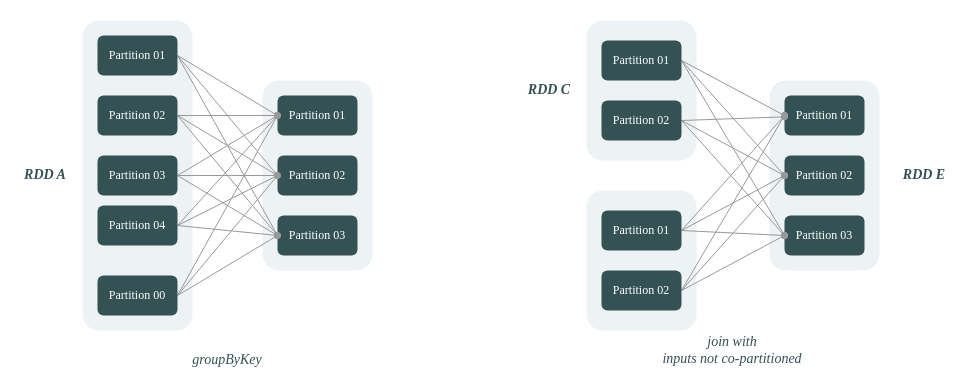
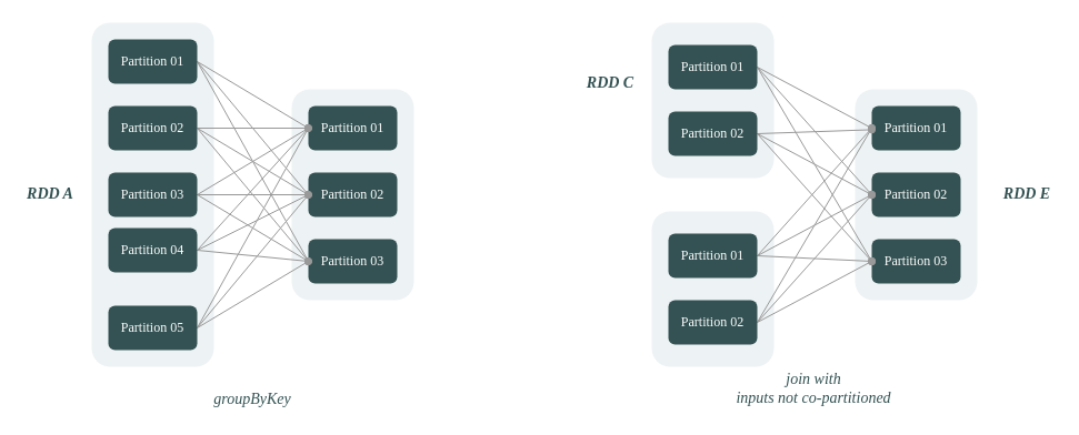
  <mxCell id="0" />
  <mxCell id="1" parent="0" />
  <mxCell id="2" value="" style="rounded=1;whiteSpace=wrap;html=1;fontFamily=Tahoma;fontSize=12;fontColor=#345253;strokeWidth=2;fillColor=#EDF2F4;strokeColor=none;" vertex="1" parent="1"><mxGeometry x="769" y="80" width="110" height="190" as="geometry" /></mxCell>
  <mxCell id="3" value="&lt;font color=&quot;#ffffff&quot;&gt;Partition 01&lt;/font&gt;" style="rounded=1;whiteSpace=wrap;html=1;fontFamily=Tahoma;fontSize=12;fontColor=#345253;strokeWidth=2;fillColor=#345253;strokeColor=none;" vertex="1" parent="1"><mxGeometry x="784" y="95" width="80" height="40" as="geometry" /></mxCell>
  <mxCell id="4" value="&lt;font color=&quot;#ffffff&quot;&gt;Partition 02&lt;/font&gt;" style="rounded=1;whiteSpace=wrap;html=1;fontFamily=Tahoma;fontSize=12;fontColor=#345253;strokeWidth=2;fillColor=#345253;strokeColor=none;" vertex="1" parent="1"><mxGeometry x="784" y="155" width="80" height="40" as="geometry" /></mxCell>
  <mxCell id="5" value="&lt;font color=&quot;#ffffff&quot;&gt;Partition 03&lt;/font&gt;" style="rounded=1;whiteSpace=wrap;html=1;fontFamily=Tahoma;fontSize=12;fontColor=#345253;strokeWidth=2;fillColor=#345253;strokeColor=none;" vertex="1" parent="1"><mxGeometry x="784" y="215" width="80" height="40" as="geometry" /></mxCell>
  <mxCell id="6" value="" style="rounded=1;whiteSpace=wrap;html=1;fontFamily=Tahoma;fontSize=12;fontColor=#345253;strokeWidth=2;fillColor=#EDF2F4;strokeColor=none;" parent="1" vertex="1"><mxGeometry x="262" y="80" width="110" height="190" as="geometry" /></mxCell>
  <mxCell id="7" value="" style="rounded=1;whiteSpace=wrap;html=1;fontFamily=Tahoma;fontSize=12;fontColor=#345253;strokeWidth=2;fillColor=#EDF2F4;strokeColor=none;" parent="1" vertex="1"><mxGeometry x="82" y="20" width="110" height="310" as="geometry" /></mxCell>
  <mxCell id="8" style="rounded=0;orthogonalLoop=1;jettySize=auto;html=1;entryX=0;entryY=0.5;entryDx=0;entryDy=0;strokeColor=#999999;exitX=1;exitY=0.5;exitDx=0;exitDy=0;endArrow=oval;endFill=1;" edge="1" parent="1" source="11" target="20"><mxGeometry relative="1" as="geometry" /></mxCell>
  <mxCell id="9" style="edgeStyle=none;rounded=0;orthogonalLoop=1;jettySize=auto;html=1;exitX=1;exitY=0.5;exitDx=0;exitDy=0;entryX=0;entryY=0.5;entryDx=0;entryDy=0;strokeColor=#999999;endArrow=oval;endFill=1;" edge="1" parent="1" source="11" target="21"><mxGeometry relative="1" as="geometry" /></mxCell>
  <mxCell id="10" style="edgeStyle=none;rounded=0;orthogonalLoop=1;jettySize=auto;html=1;exitX=1;exitY=0.5;exitDx=0;exitDy=0;entryX=0;entryY=0.5;entryDx=0;entryDy=0;strokeColor=#999999;endArrow=oval;endFill=1;" edge="1" parent="1" source="11" target="22"><mxGeometry relative="1" as="geometry" /></mxCell>
  <mxCell id="11" value="&lt;font color=&quot;#ffffff&quot;&gt;Partition 01&lt;/font&gt;" style="rounded=1;whiteSpace=wrap;html=1;fontFamily=Tahoma;fontSize=12;fontColor=#345253;strokeWidth=2;fillColor=#345253;strokeColor=none;" parent="1" vertex="1"><mxGeometry x="97" y="35" width="80" height="40" as="geometry" /></mxCell>
  <mxCell id="12" style="edgeStyle=none;rounded=0;orthogonalLoop=1;jettySize=auto;html=1;exitX=1;exitY=0.5;exitDx=0;exitDy=0;entryX=0;entryY=0.5;entryDx=0;entryDy=0;strokeColor=#999999;endArrow=oval;endFill=1;" edge="1" parent="1" source="15" target="20"><mxGeometry relative="1" as="geometry" /></mxCell>
  <mxCell id="13" style="edgeStyle=none;rounded=0;orthogonalLoop=1;jettySize=auto;html=1;exitX=1;exitY=0.5;exitDx=0;exitDy=0;entryX=0;entryY=0.5;entryDx=0;entryDy=0;strokeColor=#999999;endArrow=oval;endFill=1;" edge="1" parent="1" source="15" target="21"><mxGeometry relative="1" as="geometry" /></mxCell>
  <mxCell id="14" style="edgeStyle=none;rounded=0;orthogonalLoop=1;jettySize=auto;html=1;exitX=1;exitY=0.5;exitDx=0;exitDy=0;entryX=0;entryY=0.5;entryDx=0;entryDy=0;strokeColor=#999999;endArrow=oval;endFill=1;" edge="1" parent="1" source="15" target="22"><mxGeometry relative="1" as="geometry" /></mxCell>
  <mxCell id="15" value="&lt;font color=&quot;#ffffff&quot;&gt;Partition 02&lt;/font&gt;" style="rounded=1;whiteSpace=wrap;html=1;fontFamily=Tahoma;fontSize=12;fontColor=#345253;strokeWidth=2;fillColor=#345253;strokeColor=none;" parent="1" vertex="1"><mxGeometry x="97" y="95" width="80" height="40" as="geometry" /></mxCell>
  <mxCell id="16" style="edgeStyle=none;rounded=0;orthogonalLoop=1;jettySize=auto;html=1;exitX=1;exitY=0.5;exitDx=0;exitDy=0;entryX=0;entryY=0.5;entryDx=0;entryDy=0;strokeColor=#999999;endArrow=oval;endFill=1;" edge="1" parent="1" source="19" target="20"><mxGeometry relative="1" as="geometry" /></mxCell>
  <mxCell id="17" style="edgeStyle=none;rounded=0;orthogonalLoop=1;jettySize=auto;html=1;exitX=1;exitY=0.5;exitDx=0;exitDy=0;entryX=0;entryY=0.5;entryDx=0;entryDy=0;strokeColor=#999999;endArrow=oval;endFill=1;" edge="1" parent="1" source="19" target="21"><mxGeometry relative="1" as="geometry" /></mxCell>
  <mxCell id="18" style="edgeStyle=none;rounded=0;orthogonalLoop=1;jettySize=auto;html=1;exitX=1;exitY=0.5;exitDx=0;exitDy=0;entryX=0;entryY=0.5;entryDx=0;entryDy=0;strokeColor=#999999;endArrow=oval;endFill=1;" edge="1" parent="1" source="19" target="22"><mxGeometry relative="1" as="geometry" /></mxCell>
  <mxCell id="19" value="&lt;font color=&quot;#ffffff&quot;&gt;Partition 03&lt;/font&gt;" style="rounded=1;whiteSpace=wrap;html=1;fontFamily=Tahoma;fontSize=12;fontColor=#345253;strokeWidth=2;fillColor=#345253;strokeColor=none;" parent="1" vertex="1"><mxGeometry x="97" y="155" width="80" height="40" as="geometry" /></mxCell>
  <mxCell id="20" value="&lt;font color=&quot;#ffffff&quot;&gt;Partition 01&lt;/font&gt;" style="rounded=1;whiteSpace=wrap;html=1;fontFamily=Tahoma;fontSize=12;fontColor=#345253;strokeWidth=2;fillColor=#345253;strokeColor=none;" parent="1" vertex="1"><mxGeometry x="277" y="95" width="80" height="40" as="geometry" /></mxCell>
  <mxCell id="21" value="&lt;font color=&quot;#ffffff&quot;&gt;Partition 02&lt;/font&gt;" style="rounded=1;whiteSpace=wrap;html=1;fontFamily=Tahoma;fontSize=12;fontColor=#345253;strokeWidth=2;fillColor=#345253;strokeColor=none;" parent="1" vertex="1"><mxGeometry x="277" y="155" width="80" height="40" as="geometry" /></mxCell>
  <mxCell id="22" value="&lt;font color=&quot;#ffffff&quot;&gt;Partition 03&lt;/font&gt;" style="rounded=1;whiteSpace=wrap;html=1;fontFamily=Tahoma;fontSize=12;fontColor=#345253;strokeWidth=2;fillColor=#345253;strokeColor=none;" parent="1" vertex="1"><mxGeometry x="277" y="215" width="80" height="40" as="geometry" /></mxCell>
  <mxCell id="23" value="groupByKey" style="text;html=1;strokeColor=none;fillColor=none;align=center;verticalAlign=middle;whiteSpace=wrap;rounded=0;fontFamily=Tahoma;fontSize=14;fontColor=#345253;fontStyle=2" parent="1" vertex="1"><mxGeometry x="192" y="350" width="70" height="20" as="geometry" /></mxCell>
  <mxCell id="24" value="" style="rounded=1;whiteSpace=wrap;html=1;fontFamily=Tahoma;fontSize=12;fontColor=#345253;strokeWidth=2;fillColor=#EDF2F4;strokeColor=none;" parent="1" vertex="1"><mxGeometry x="586" y="20" width="110" height="140" as="geometry" /></mxCell>
  <mxCell id="25" style="edgeStyle=none;rounded=0;orthogonalLoop=1;jettySize=auto;html=1;exitX=1;exitY=0.5;exitDx=0;exitDy=0;entryX=0;entryY=0.5;entryDx=0;entryDy=0;endArrow=oval;endFill=1;strokeColor=#999999;" edge="1" parent="1" source="28" target="3"><mxGeometry relative="1" as="geometry" /></mxCell>
  <mxCell id="26" style="edgeStyle=none;rounded=0;orthogonalLoop=1;jettySize=auto;html=1;exitX=1;exitY=0.5;exitDx=0;exitDy=0;entryX=0;entryY=0.5;entryDx=0;entryDy=0;endArrow=oval;endFill=1;strokeColor=#999999;" edge="1" parent="1" source="28" target="4"><mxGeometry relative="1" as="geometry" /></mxCell>
  <mxCell id="27" style="edgeStyle=none;rounded=0;orthogonalLoop=1;jettySize=auto;html=1;exitX=1;exitY=0.5;exitDx=0;exitDy=0;entryX=0;entryY=0.5;entryDx=0;entryDy=0;endArrow=oval;endFill=1;strokeColor=#999999;" edge="1" parent="1" source="28" target="5"><mxGeometry relative="1" as="geometry" /></mxCell>
  <mxCell id="28" value="&lt;font color=&quot;#ffffff&quot;&gt;Partition 01&lt;/font&gt;" style="rounded=1;whiteSpace=wrap;html=1;fontFamily=Tahoma;fontSize=12;fontColor=#345253;strokeWidth=2;fillColor=#345253;strokeColor=none;" parent="1" vertex="1"><mxGeometry x="601" y="40" width="80" height="40" as="geometry" /></mxCell>
  <mxCell id="29" style="edgeStyle=none;rounded=0;orthogonalLoop=1;jettySize=auto;html=1;exitX=1;exitY=0.5;exitDx=0;exitDy=0;endArrow=oval;endFill=1;strokeColor=#999999;" edge="1" parent="1" source="32" target="3"><mxGeometry relative="1" as="geometry" /></mxCell>
  <mxCell id="30" style="edgeStyle=none;rounded=0;orthogonalLoop=1;jettySize=auto;html=1;exitX=1;exitY=0.5;exitDx=0;exitDy=0;entryX=0;entryY=0.5;entryDx=0;entryDy=0;endArrow=oval;endFill=1;strokeColor=#999999;" edge="1" parent="1" source="32" target="4"><mxGeometry relative="1" as="geometry" /></mxCell>
  <mxCell id="31" style="edgeStyle=none;rounded=0;orthogonalLoop=1;jettySize=auto;html=1;exitX=1;exitY=0.5;exitDx=0;exitDy=0;entryX=0;entryY=0.5;entryDx=0;entryDy=0;endArrow=oval;endFill=1;strokeColor=#999999;" edge="1" parent="1" source="32" target="5"><mxGeometry relative="1" as="geometry" /></mxCell>
  <mxCell id="32" value="&lt;font color=&quot;#ffffff&quot;&gt;Partition 02&lt;/font&gt;" style="rounded=1;whiteSpace=wrap;html=1;fontFamily=Tahoma;fontSize=12;fontColor=#345253;strokeWidth=2;fillColor=#345253;strokeColor=none;" parent="1" vertex="1"><mxGeometry x="601" y="100" width="80" height="40" as="geometry" /></mxCell>
  <mxCell id="33" value="" style="rounded=1;whiteSpace=wrap;html=1;fontFamily=Tahoma;fontSize=12;fontColor=#345253;strokeWidth=2;fillColor=#EDF2F4;strokeColor=none;" parent="1" vertex="1"><mxGeometry x="586" y="190" width="110" height="140" as="geometry" /></mxCell>
  <mxCell id="34" style="edgeStyle=none;rounded=0;orthogonalLoop=1;jettySize=auto;html=1;exitX=1;exitY=0.5;exitDx=0;exitDy=0;entryX=0;entryY=0.5;entryDx=0;entryDy=0;endArrow=oval;endFill=1;strokeColor=#999999;" edge="1" parent="1" source="37" target="3"><mxGeometry relative="1" as="geometry" /></mxCell>
  <mxCell id="35" style="edgeStyle=none;rounded=0;orthogonalLoop=1;jettySize=auto;html=1;exitX=1;exitY=0.5;exitDx=0;exitDy=0;entryX=0;entryY=0.5;entryDx=0;entryDy=0;endArrow=oval;endFill=1;strokeColor=#999999;" edge="1" parent="1" source="37" target="4"><mxGeometry relative="1" as="geometry" /></mxCell>
  <mxCell id="36" style="edgeStyle=none;rounded=0;orthogonalLoop=1;jettySize=auto;html=1;exitX=1;exitY=0.5;exitDx=0;exitDy=0;entryX=0;entryY=0.5;entryDx=0;entryDy=0;endArrow=oval;endFill=1;strokeColor=#999999;" edge="1" parent="1" source="37" target="5"><mxGeometry relative="1" as="geometry" /></mxCell>
  <mxCell id="37" value="&lt;font color=&quot;#ffffff&quot;&gt;Partition 01&lt;/font&gt;" style="rounded=1;whiteSpace=wrap;html=1;fontFamily=Tahoma;fontSize=12;fontColor=#345253;strokeWidth=2;fillColor=#345253;strokeColor=none;" parent="1" vertex="1"><mxGeometry x="601" y="210" width="80" height="40" as="geometry" /></mxCell>
  <mxCell id="38" style="edgeStyle=none;rounded=0;orthogonalLoop=1;jettySize=auto;html=1;exitX=1;exitY=0.5;exitDx=0;exitDy=0;entryX=0;entryY=0.5;entryDx=0;entryDy=0;endArrow=oval;endFill=1;strokeColor=#999999;" edge="1" parent="1" source="41" target="3"><mxGeometry relative="1" as="geometry" /></mxCell>
  <mxCell id="39" style="edgeStyle=none;rounded=0;orthogonalLoop=1;jettySize=auto;html=1;exitX=1;exitY=0.5;exitDx=0;exitDy=0;entryX=0;entryY=0.5;entryDx=0;entryDy=0;endArrow=oval;endFill=1;strokeColor=#999999;" edge="1" parent="1" source="41" target="4"><mxGeometry relative="1" as="geometry" /></mxCell>
  <mxCell id="40" style="edgeStyle=none;rounded=0;orthogonalLoop=1;jettySize=auto;html=1;exitX=1;exitY=0.5;exitDx=0;exitDy=0;entryX=0;entryY=0.5;entryDx=0;entryDy=0;endArrow=oval;endFill=1;strokeColor=#999999;" edge="1" parent="1" source="41" target="5"><mxGeometry relative="1" as="geometry" /></mxCell>
  <mxCell id="41" value="&lt;font color=&quot;#ffffff&quot;&gt;Partition 02&lt;/font&gt;" style="rounded=1;whiteSpace=wrap;html=1;fontFamily=Tahoma;fontSize=12;fontColor=#345253;strokeWidth=2;fillColor=#345253;strokeColor=none;" parent="1" vertex="1"><mxGeometry x="601" y="270" width="80" height="40" as="geometry" /></mxCell>
  <mxCell id="42" value="join with&lt;br&gt;inputs not co-partitioned" style="text;html=1;strokeColor=none;fillColor=none;align=center;verticalAlign=middle;whiteSpace=wrap;rounded=0;fontFamily=Tahoma;fontSize=14;fontColor=#345253;fontStyle=2" parent="1" vertex="1"><mxGeometry x="648" y="330" width="168" height="40" as="geometry" /></mxCell>
  <mxCell id="43" value="&lt;b&gt;&lt;i&gt;RDD E&lt;/i&gt;&lt;/b&gt;" style="text;html=1;strokeColor=none;fillColor=none;align=center;verticalAlign=middle;whiteSpace=wrap;rounded=0;fontFamily=Tahoma;fontSize=14;fontColor=#345253;" parent="1" vertex="1"><mxGeometry x="899" y="165" width="50" height="20" as="geometry" /></mxCell>
  <mxCell id="44" value="&lt;b&gt;&lt;i&gt;RDD A&lt;/i&gt;&lt;/b&gt;" style="text;html=1;strokeColor=none;fillColor=none;align=center;verticalAlign=middle;whiteSpace=wrap;rounded=0;fontFamily=Tahoma;fontSize=14;fontColor=#345253;" parent="1" vertex="1"><mxGeometry x="20" y="165" width="50" height="20" as="geometry" /></mxCell>
- <mxCell id="45" value="&lt;b&gt;&lt;i&gt;RDD C&lt;/i&gt;&lt;/b&gt;" style="text;html=1;strokeColor=none;fillColor=none;align=center;verticalAlign=middle;whiteSpace=wrap;rounded=0;fontFamily=Tahoma;fontSize=14;fontColor=#345253;" parent="1" vertex="1"><mxGeometry x="524" y="80" width="50" height="20" as="geometry" /></mxCell>
+ <mxCell id="45" value="&lt;b&gt;&lt;i&gt;RDD C&lt;/i&gt;&lt;/b&gt;" style="text;html=1;strokeColor=none;fillColor=none;align=center;verticalAlign=middle;whiteSpace=wrap;rounded=0;fontFamily=Tahoma;fontSize=14;fontColor=#345253;" parent="1" vertex="1"><mxGeometry x="524" y="65" width="50" height="20" as="geometry" /></mxCell>
  <mxCell id="46" style="edgeStyle=none;rounded=0;orthogonalLoop=1;jettySize=auto;html=1;exitX=1;exitY=0.5;exitDx=0;exitDy=0;entryX=0;entryY=0.5;entryDx=0;entryDy=0;strokeColor=#999999;endArrow=oval;endFill=1;" edge="1" parent="1" source="49" target="20"><mxGeometry relative="1" as="geometry" /></mxCell>
  <mxCell id="47" style="edgeStyle=none;rounded=0;orthogonalLoop=1;jettySize=auto;html=1;exitX=1;exitY=0.5;exitDx=0;exitDy=0;entryX=0;entryY=0.5;entryDx=0;entryDy=0;strokeColor=#999999;endArrow=oval;endFill=1;" edge="1" parent="1" source="49" target="21"><mxGeometry relative="1" as="geometry" /></mxCell>
  <mxCell id="48" style="edgeStyle=none;rounded=0;orthogonalLoop=1;jettySize=auto;html=1;exitX=1;exitY=0.5;exitDx=0;exitDy=0;entryX=0;entryY=0.5;entryDx=0;entryDy=0;strokeColor=#999999;endArrow=oval;endFill=1;" edge="1" parent="1" source="49" target="22"><mxGeometry relative="1" as="geometry" /></mxCell>
  <mxCell id="49" value="&lt;font color=&quot;#ffffff&quot;&gt;Partition 04&lt;/font&gt;" style="rounded=1;whiteSpace=wrap;html=1;fontFamily=Tahoma;fontSize=12;fontColor=#345253;strokeWidth=2;fillColor=#345253;strokeColor=none;" vertex="1" parent="1"><mxGeometry x="97" y="205" width="80" height="40" as="geometry" /></mxCell>
  <mxCell id="50" style="edgeStyle=none;rounded=0;orthogonalLoop=1;jettySize=auto;html=1;exitX=1;exitY=0.5;exitDx=0;exitDy=0;entryX=0;entryY=0.5;entryDx=0;entryDy=0;strokeColor=#999999;endArrow=oval;endFill=1;" edge="1" parent="1" source="53" target="20"><mxGeometry relative="1" as="geometry" /></mxCell>
  <mxCell id="51" style="edgeStyle=none;rounded=0;orthogonalLoop=1;jettySize=auto;html=1;exitX=1;exitY=0.5;exitDx=0;exitDy=0;entryX=0;entryY=0.5;entryDx=0;entryDy=0;strokeColor=#999999;endArrow=oval;endFill=1;" edge="1" parent="1" source="53" target="21"><mxGeometry relative="1" as="geometry" /></mxCell>
  <mxCell id="52" style="edgeStyle=none;rounded=0;orthogonalLoop=1;jettySize=auto;html=1;exitX=1;exitY=0.5;exitDx=0;exitDy=0;entryX=0;entryY=0.5;entryDx=0;entryDy=0;strokeColor=#999999;endArrow=oval;endFill=1;" edge="1" parent="1" source="53" target="22"><mxGeometry relative="1" as="geometry" /></mxCell>
- <mxCell id="53" value="&lt;font color=&quot;#ffffff&quot;&gt;Partition 00&lt;/font&gt;" style="rounded=1;whiteSpace=wrap;html=1;fontFamily=Tahoma;fontSize=12;fontColor=#345253;strokeWidth=2;fillColor=#345253;strokeColor=none;" vertex="1" parent="1"><mxGeometry x="97" y="275" width="80" height="40" as="geometry" /></mxCell>
+ <mxCell id="53" value="&lt;font color=&quot;#ffffff&quot;&gt;Partition 05&lt;/font&gt;" style="rounded=1;whiteSpace=wrap;html=1;fontFamily=Tahoma;fontSize=12;fontColor=#345253;strokeWidth=2;fillColor=#345253;strokeColor=none;" vertex="1" parent="1"><mxGeometry x="97" y="275" width="80" height="40" as="geometry" /></mxCell>
